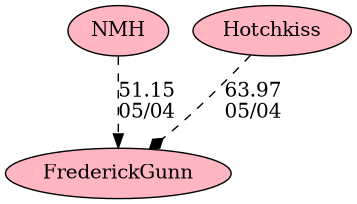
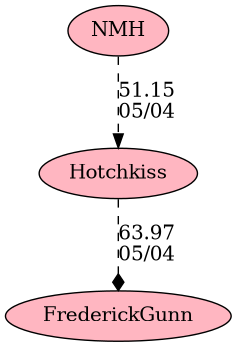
  digraph {
    node [fillcolor=lightpink style=filled]
    edge [random=random style=dashed]
    NMH
    FrederickGunn
    Hotchkiss
-   NMH -> FrederickGunn [arrowhead=normal label="51.15\n05/04" weight=49]
+   NMH -> Hotchkiss [arrowhead=normal label="51.15\n05/04" weight=49]
    Hotchkiss -> FrederickGunn [arrowhead=diamond label="63.97\n05/04" weight=37]
  }
